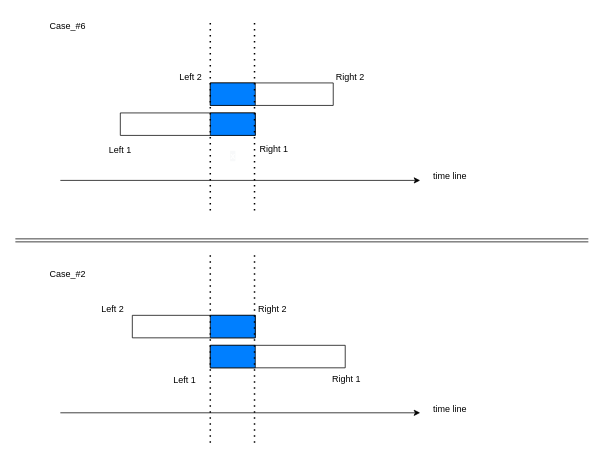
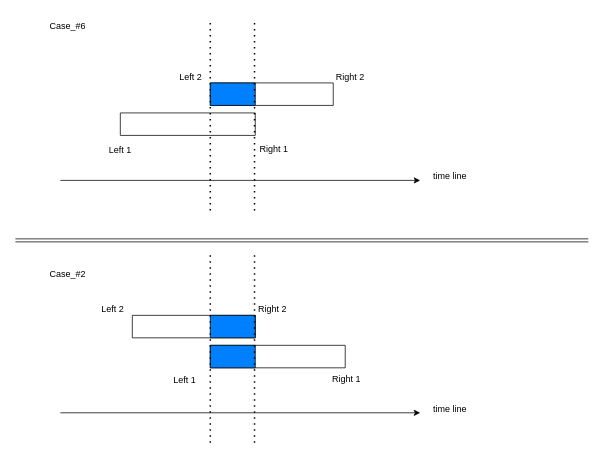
  <mxCell id="0" />
  <mxCell id="1" parent="0" />
  <mxCell id="2" value="" style="verticalLabelPosition=bottom;verticalAlign=top;html=1;shape=mxgraph.basic.rect;fillColor2=none;strokeWidth=1;size=20;indent=5;" vertex="1" parent="1"><mxGeometry x="280" y="110" width="164" height="30" as="geometry" /></mxCell>
  <mxCell id="3" value="" style="verticalLabelPosition=bottom;verticalAlign=top;html=1;shape=mxgraph.basic.rect;fillColor2=none;strokeWidth=1;size=20;indent=5;" vertex="1" parent="1"><mxGeometry x="160" y="150" width="180" height="30" as="geometry" /></mxCell>
  <mxCell id="4" value="Left 1" style="text;html=1;strokeColor=none;fillColor=none;align=center;verticalAlign=middle;whiteSpace=wrap;rounded=0;" vertex="1" parent="1"><mxGeometry x="130" y="185" width="60" height="30" as="geometry" /></mxCell>
  <mxCell id="5" value="Left 2" style="text;html=1;strokeColor=none;fillColor=none;align=center;verticalAlign=middle;whiteSpace=wrap;rounded=0;" vertex="1" parent="1"><mxGeometry x="224" y="87" width="60" height="30" as="geometry" /></mxCell>
  <mxCell id="6" value="Right 2" style="text;html=1;strokeColor=none;fillColor=none;align=center;verticalAlign=middle;whiteSpace=wrap;rounded=0;" vertex="1" parent="1"><mxGeometry x="437" y="87" width="60" height="30" as="geometry" /></mxCell>
  <mxCell id="7" value="Right 1" style="text;html=1;strokeColor=none;fillColor=none;align=center;verticalAlign=middle;whiteSpace=wrap;rounded=0;" vertex="1" parent="1"><mxGeometry x="335" y="184" width="60" height="30" as="geometry" /></mxCell>
- <mxCell id="8" value="&#10;&lt;b style=&quot;color: rgb(0, 0, 0); font-family: Helvetica; font-size: 12px; font-style: normal; font-variant-ligatures: normal; font-variant-caps: normal; letter-spacing: normal; orphans: 2; text-align: center; text-indent: 0px; text-transform: none; widows: 2; word-spacing: 0px; -webkit-text-stroke-width: 0px; background-color: rgb(248, 249, 250); text-decoration-thickness: initial; text-decoration-style: initial; text-decoration-color: initial;&quot;&gt;&lt;font color=&quot;#ffffff&quot;&gt;x&lt;/font&gt;&lt;/b&gt;&#10;&#10;" style="verticalLabelPosition=bottom;verticalAlign=top;html=1;shape=mxgraph.basic.rect;fillColor2=none;strokeWidth=1;size=20;indent=5;fillColor=#007FFF;" vertex="1" parent="1"><mxGeometry x="280" y="150" width="60" height="30" as="geometry" /></mxCell>
  <mxCell id="9" value="" style="verticalLabelPosition=bottom;verticalAlign=top;html=1;shape=mxgraph.basic.rect;fillColor2=none;strokeWidth=1;size=20;indent=5;fillColor=#007FFF;" vertex="1" parent="1"><mxGeometry x="280" y="110" width="60" height="30" as="geometry" /></mxCell>
  <mxCell id="10" value="" style="endArrow=classic;html=1;rounded=0;" edge="1" parent="1"><mxGeometry width="50" height="50" relative="1" as="geometry"><mxPoint x="80" y="240" as="sourcePoint" /><mxPoint x="560" y="240" as="targetPoint" /></mxGeometry></mxCell>
  <mxCell id="11" value="time line" style="text;html=1;strokeColor=none;fillColor=none;align=center;verticalAlign=middle;whiteSpace=wrap;rounded=0;" vertex="1" parent="1"><mxGeometry x="570" y="220" width="60" height="30" as="geometry" /></mxCell>
  <mxCell id="12" value="" style="endArrow=none;dashed=1;html=1;dashPattern=1 3;strokeWidth=2;rounded=0;" edge="1" parent="1"><mxGeometry width="50" height="50" relative="1" as="geometry"><mxPoint x="280" y="280" as="sourcePoint" /><mxPoint x="280" y="30" as="targetPoint" /></mxGeometry></mxCell>
  <mxCell id="13" value="" style="endArrow=none;dashed=1;html=1;dashPattern=1 3;strokeWidth=2;rounded=0;" edge="1" parent="1"><mxGeometry width="50" height="50" relative="1" as="geometry"><mxPoint x="339" y="280" as="sourcePoint" /><mxPoint x="339" y="30" as="targetPoint" /></mxGeometry></mxCell>
  <mxCell id="14" value="" style="verticalLabelPosition=bottom;verticalAlign=top;html=1;shape=mxgraph.basic.rect;fillColor2=none;strokeWidth=1;size=20;indent=5;" vertex="1" parent="1"><mxGeometry x="176" y="420" width="164" height="30" as="geometry" /></mxCell>
  <mxCell id="15" value="" style="verticalLabelPosition=bottom;verticalAlign=top;html=1;shape=mxgraph.basic.rect;fillColor2=none;strokeWidth=1;size=20;indent=5;" vertex="1" parent="1"><mxGeometry x="280" y="460" width="180" height="30" as="geometry" /></mxCell>
  <mxCell id="16" value="Left 1" style="text;html=1;strokeColor=none;fillColor=none;align=center;verticalAlign=middle;whiteSpace=wrap;rounded=0;" vertex="1" parent="1"><mxGeometry x="216" y="492" width="60" height="30" as="geometry" /></mxCell>
  <mxCell id="17" value="Left 2" style="text;html=1;strokeColor=none;fillColor=none;align=center;verticalAlign=middle;whiteSpace=wrap;rounded=0;" vertex="1" parent="1"><mxGeometry x="120" y="397" width="60" height="30" as="geometry" /></mxCell>
  <mxCell id="18" value="Right 2" style="text;html=1;strokeColor=none;fillColor=none;align=center;verticalAlign=middle;whiteSpace=wrap;rounded=0;" vertex="1" parent="1"><mxGeometry x="333" y="397" width="60" height="30" as="geometry" /></mxCell>
  <mxCell id="19" value="Right 1" style="text;html=1;strokeColor=none;fillColor=none;align=center;verticalAlign=middle;whiteSpace=wrap;rounded=0;" vertex="1" parent="1"><mxGeometry x="432" y="491" width="60" height="30" as="geometry" /></mxCell>
  <mxCell id="20" value="" style="verticalLabelPosition=bottom;verticalAlign=top;html=1;shape=mxgraph.basic.rect;fillColor2=none;strokeWidth=1;size=20;indent=5;fillColor=#007FFF;" vertex="1" parent="1"><mxGeometry x="280" y="460" width="60" height="30" as="geometry" /></mxCell>
  <mxCell id="21" value="" style="verticalLabelPosition=bottom;verticalAlign=top;html=1;shape=mxgraph.basic.rect;fillColor2=none;strokeWidth=1;size=20;indent=5;fillColor=#007FFF;" vertex="1" parent="1"><mxGeometry x="280" y="420" width="60" height="30" as="geometry" /></mxCell>
  <mxCell id="22" value="" style="endArrow=classic;html=1;rounded=0;" edge="1" parent="1"><mxGeometry width="50" height="50" relative="1" as="geometry"><mxPoint x="80" y="550" as="sourcePoint" /><mxPoint x="560" y="550" as="targetPoint" /></mxGeometry></mxCell>
  <mxCell id="23" value="time line" style="text;html=1;strokeColor=none;fillColor=none;align=center;verticalAlign=middle;whiteSpace=wrap;rounded=0;" vertex="1" parent="1"><mxGeometry x="570" y="530" width="60" height="30" as="geometry" /></mxCell>
  <mxCell id="24" value="" style="endArrow=none;dashed=1;html=1;dashPattern=1 3;strokeWidth=2;rounded=0;" edge="1" parent="1"><mxGeometry width="50" height="50" relative="1" as="geometry"><mxPoint x="280" y="590" as="sourcePoint" /><mxPoint x="280" y="340" as="targetPoint" /></mxGeometry></mxCell>
  <mxCell id="25" value="" style="endArrow=none;dashed=1;html=1;dashPattern=1 3;strokeWidth=2;rounded=0;" edge="1" parent="1"><mxGeometry width="50" height="50" relative="1" as="geometry"><mxPoint x="339" y="590" as="sourcePoint" /><mxPoint x="339" y="340" as="targetPoint" /></mxGeometry></mxCell>
  <mxCell id="26" value="Case_#6" style="text;html=1;strokeColor=none;fillColor=none;align=center;verticalAlign=middle;whiteSpace=wrap;rounded=0;" vertex="1" parent="1"><mxGeometry x="60" y="20" width="60" height="30" as="geometry" /></mxCell>
  <mxCell id="27" value="Case_#2" style="text;html=1;strokeColor=none;fillColor=none;align=center;verticalAlign=middle;whiteSpace=wrap;rounded=0;" vertex="1" parent="1"><mxGeometry x="60" y="350" width="60" height="30" as="geometry" /></mxCell>
  <mxCell id="28" value="" style="shape=link;html=1;rounded=0;" edge="1" parent="1"><mxGeometry width="100" relative="1" as="geometry"><mxPoint x="20" y="320" as="sourcePoint" /><mxPoint x="784.286" y="320" as="targetPoint" /></mxGeometry></mxCell>
